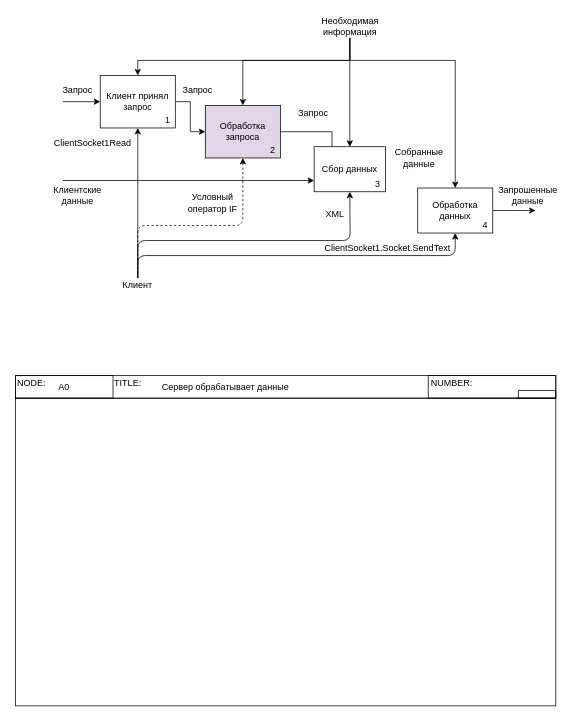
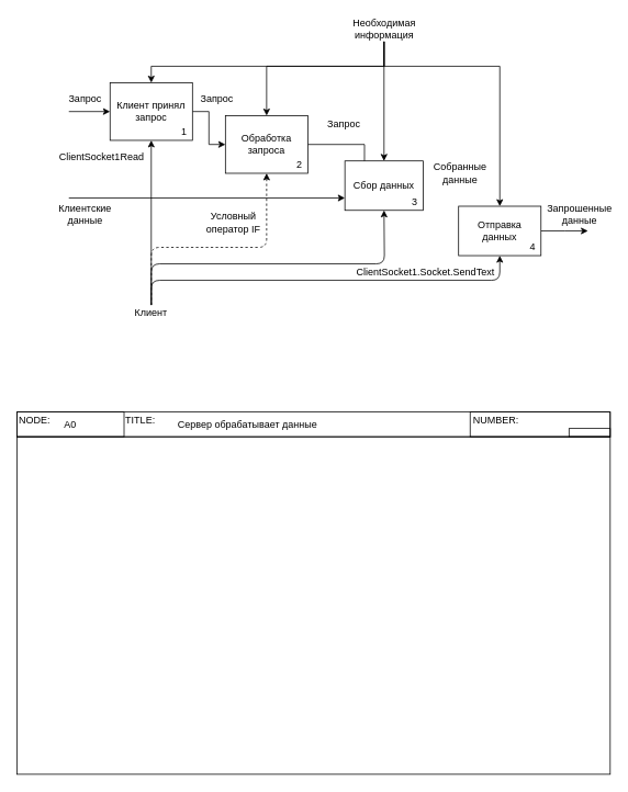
  <mxCell id="0" />
  <mxCell id="1" parent="0" />
  <mxCell id="2" style="edgeStyle=orthogonalEdgeStyle;rounded=0;orthogonalLoop=1;jettySize=auto;html=1;exitX=1;exitY=0.5;exitDx=0;exitDy=0;entryX=0;entryY=0.5;entryDx=0;entryDy=0;" parent="1" source="3" target="10" edge="1"><mxGeometry relative="1" as="geometry" /></mxCell>
  <mxCell id="3" value="Клиент принял запрос" style="rounded=0;whiteSpace=wrap;html=1;" parent="1" vertex="1"><mxGeometry x="133" y="100" width="100" height="70" as="geometry" /></mxCell>
  <mxCell id="4" value="1" style="text;html=1;strokeColor=none;fillColor=none;align=center;verticalAlign=middle;whiteSpace=wrap;rounded=0;" parent="1" vertex="1"><mxGeometry x="213" y="150" width="20" height="20" as="geometry" /></mxCell>
  <mxCell id="5" value="Сбор данных" style="rounded=0;whiteSpace=wrap;html=1;" parent="1" vertex="1"><mxGeometry x="418" y="195" width="95" height="60" as="geometry" /></mxCell>
  <mxCell id="6" value="3" style="text;html=1;strokeColor=none;fillColor=none;align=center;verticalAlign=middle;whiteSpace=wrap;rounded=0;" parent="1" vertex="1"><mxGeometry x="493" y="235" width="20" height="20" as="geometry" /></mxCell>
  <mxCell id="7" style="edgeStyle=orthogonalEdgeStyle;rounded=0;orthogonalLoop=1;jettySize=auto;html=1;exitX=1;exitY=0.5;exitDx=0;exitDy=0;" parent="1" source="8" edge="1"><mxGeometry relative="1" as="geometry"><mxPoint x="713" y="280" as="targetPoint" /></mxGeometry></mxCell>
- <mxCell id="8" value="Обработка данных" style="rounded=0;whiteSpace=wrap;html=1;" parent="1" vertex="1"><mxGeometry x="556" y="250" width="100" height="60" as="geometry" /></mxCell>
+ <mxCell id="8" value="Отправка данных" style="rounded=0;whiteSpace=wrap;html=1;" parent="1" vertex="1"><mxGeometry x="556" y="250" width="100" height="60" as="geometry" /></mxCell>
  <mxCell id="9" style="edgeStyle=orthogonalEdgeStyle;rounded=0;orthogonalLoop=1;jettySize=auto;html=1;exitX=1;exitY=0.5;exitDx=0;exitDy=0;entryX=0.25;entryY=0;entryDx=0;entryDy=0;endArrow=none;" parent="1" source="10" target="5" edge="1"><mxGeometry relative="1" as="geometry" /></mxCell>
- <mxCell id="10" value="Обработка запроса" style="rounded=0;whiteSpace=wrap;html=1;fillColor=#e1d5e7;" parent="1" vertex="1"><mxGeometry x="273" y="140" width="100" height="70" as="geometry" /></mxCell>
+ <mxCell id="10" value="Обработка запроса" style="rounded=0;whiteSpace=wrap;html=1;" parent="1" vertex="1"><mxGeometry x="273" y="140" width="100" height="70" as="geometry" /></mxCell>
  <mxCell id="11" value="4" style="text;html=1;strokeColor=none;fillColor=none;align=center;verticalAlign=middle;whiteSpace=wrap;rounded=0;" parent="1" vertex="1"><mxGeometry x="636" y="290" width="20" height="20" as="geometry" /></mxCell>
  <mxCell id="12" value="Собранные данные" style="text;html=1;strokeColor=none;fillColor=none;align=center;verticalAlign=middle;whiteSpace=wrap;rounded=0;" parent="1" vertex="1"><mxGeometry x="523" y="195" width="70" height="30" as="geometry" /></mxCell>
  <mxCell id="13" value="Клиентские данные" style="text;html=1;strokeColor=none;fillColor=none;align=center;verticalAlign=middle;whiteSpace=wrap;rounded=0;" parent="1" vertex="1"><mxGeometry x="68" y="245" width="70" height="30" as="geometry" /></mxCell>
  <mxCell id="14" value="" style="endArrow=classic;html=1;entryX=0;entryY=0.75;entryDx=0;entryDy=0;" parent="1" target="5" edge="1"><mxGeometry width="50" height="50" relative="1" as="geometry"><mxPoint x="83" y="240" as="sourcePoint" /><mxPoint x="103" y="150" as="targetPoint" /></mxGeometry></mxCell>
  <mxCell id="15" value="Запрошенные данные" style="text;html=1;strokeColor=none;fillColor=none;align=center;verticalAlign=middle;whiteSpace=wrap;rounded=0;" parent="1" vertex="1"><mxGeometry x="683" y="250" width="40" height="20" as="geometry" /></mxCell>
  <mxCell id="16" value="2" style="text;html=1;strokeColor=none;fillColor=none;align=center;verticalAlign=middle;whiteSpace=wrap;rounded=0;" parent="1" vertex="1"><mxGeometry x="353" y="190" width="20" height="20" as="geometry" /></mxCell>
  <mxCell id="17" value="Клиент" style="text;html=1;strokeColor=none;fillColor=none;align=center;verticalAlign=middle;whiteSpace=wrap;rounded=0;" parent="1" vertex="1"><mxGeometry x="163" y="370" width="40" height="20" as="geometry" /></mxCell>
  <mxCell id="18" value="" style="rounded=0;whiteSpace=wrap;html=1;fillColor=none;" parent="1" vertex="1"><mxGeometry x="20" y="530" width="720" height="410" as="geometry" /></mxCell>
  <mxCell id="19" value="" style="rounded=0;whiteSpace=wrap;html=1;fillColor=none;" parent="1" vertex="1"><mxGeometry x="20" y="500" width="720" height="30" as="geometry" /></mxCell>
  <mxCell id="20" value="" style="rounded=0;whiteSpace=wrap;html=1;fillColor=none;" parent="1" vertex="1"><mxGeometry x="570" y="500" width="170" height="30" as="geometry" /></mxCell>
  <mxCell id="21" value="" style="rounded=0;whiteSpace=wrap;html=1;fillColor=none;" parent="1" vertex="1"><mxGeometry x="20" y="500" width="130" height="30" as="geometry" /></mxCell>
  <mxCell id="22" value="NODE:" style="text;html=1;strokeColor=none;fillColor=none;align=center;verticalAlign=middle;whiteSpace=wrap;rounded=0;" parent="1" vertex="1"><mxGeometry x="20" y="500" width="43" height="20" as="geometry" /></mxCell>
  <mxCell id="23" value="A0" style="text;html=1;strokeColor=none;fillColor=none;align=center;verticalAlign=middle;whiteSpace=wrap;rounded=0;" parent="1" vertex="1"><mxGeometry x="65" y="505" width="40" height="20" as="geometry" /></mxCell>
  <mxCell id="24" value="TITLE:" style="text;html=1;strokeColor=none;fillColor=none;align=center;verticalAlign=middle;whiteSpace=wrap;rounded=0;" parent="1" vertex="1"><mxGeometry x="150" y="500" width="40" height="20" as="geometry" /></mxCell>
  <mxCell id="25" value="NUMBER:" style="text;html=1;strokeColor=none;fillColor=none;align=center;verticalAlign=middle;whiteSpace=wrap;rounded=0;" parent="1" vertex="1"><mxGeometry x="570" y="500" width="63" height="20" as="geometry" /></mxCell>
  <mxCell id="26" value="" style="rounded=0;whiteSpace=wrap;html=1;fillColor=none;" parent="1" vertex="1"><mxGeometry x="690" y="520" width="50" height="10" as="geometry" /></mxCell>
  <mxCell id="27" value="Сервер обрабатывает данные" style="text;html=1;strokeColor=none;fillColor=none;align=center;verticalAlign=middle;whiteSpace=wrap;rounded=0;shadow=0;" parent="1" vertex="1"><mxGeometry x="190" y="505" width="220" height="20" as="geometry" /></mxCell>
  <mxCell id="28" value="" style="endArrow=classic;html=1;entryX=0;entryY=0.5;entryDx=0;entryDy=0;" parent="1" target="3" edge="1"><mxGeometry width="50" height="50" relative="1" as="geometry"><mxPoint x="83" y="135" as="sourcePoint" /><mxPoint x="523" y="250" as="targetPoint" /></mxGeometry></mxCell>
  <mxCell id="29" value="Запрос" style="text;html=1;strokeColor=none;fillColor=none;align=center;verticalAlign=middle;whiteSpace=wrap;rounded=0;" parent="1" vertex="1"><mxGeometry x="83" y="110" width="40" height="20" as="geometry" /></mxCell>
  <mxCell id="30" value="Запрос" style="text;html=1;strokeColor=none;fillColor=none;align=center;verticalAlign=middle;whiteSpace=wrap;rounded=0;" parent="1" vertex="1"><mxGeometry x="387" y="130" width="60" height="40" as="geometry" /></mxCell>
  <mxCell id="31" value="Необходимая информация" style="text;html=1;strokeColor=none;fillColor=none;align=center;verticalAlign=middle;whiteSpace=wrap;rounded=0;" parent="1" vertex="1"><mxGeometry x="425.5" y="20" width="80" height="30" as="geometry" /></mxCell>
  <mxCell id="32" style="edgeStyle=orthogonalEdgeStyle;rounded=0;orthogonalLoop=1;jettySize=auto;html=1;exitX=0.5;exitY=1;exitDx=0;exitDy=0;entryX=0.5;entryY=0;entryDx=0;entryDy=0;" parent="1" target="10" edge="1"><mxGeometry relative="1" as="geometry"><mxPoint x="465.5" y="50" as="sourcePoint" /><Array as="points"><mxPoint x="465" y="80" /><mxPoint x="323" y="80" /></Array></mxGeometry></mxCell>
  <mxCell id="33" style="edgeStyle=orthogonalEdgeStyle;rounded=0;orthogonalLoop=1;jettySize=auto;html=1;exitX=0.5;exitY=1;exitDx=0;exitDy=0;entryX=0.5;entryY=0;entryDx=0;entryDy=0;" parent="1" target="3" edge="1"><mxGeometry relative="1" as="geometry"><mxPoint x="465.5" y="50" as="sourcePoint" /><Array as="points"><mxPoint x="465" y="80" /><mxPoint x="183" y="80" /></Array></mxGeometry></mxCell>
  <mxCell id="34" style="edgeStyle=orthogonalEdgeStyle;rounded=0;orthogonalLoop=1;jettySize=auto;html=1;exitX=0.5;exitY=1;exitDx=0;exitDy=0;" parent="1" target="8" edge="1"><mxGeometry relative="1" as="geometry"><mxPoint x="465.5" y="50" as="sourcePoint" /><Array as="points"><mxPoint x="465" y="80" /><mxPoint x="606" y="80" /></Array></mxGeometry></mxCell>
  <mxCell id="35" style="edgeStyle=orthogonalEdgeStyle;rounded=0;orthogonalLoop=1;jettySize=auto;html=1;exitX=0.5;exitY=1;exitDx=0;exitDy=0;entryX=0.5;entryY=0;entryDx=0;entryDy=0;" parent="1" target="5" edge="1"><mxGeometry relative="1" as="geometry"><mxPoint x="465.5" y="50" as="sourcePoint" /><Array as="points"><mxPoint x="465" y="60" /><mxPoint x="465" y="60" /></Array></mxGeometry></mxCell>
  <mxCell id="36" value="Запрос" style="text;html=1;strokeColor=none;fillColor=none;align=center;verticalAlign=middle;whiteSpace=wrap;rounded=0;" parent="1" vertex="1"><mxGeometry x="243" y="110" width="40" height="20" as="geometry" /></mxCell>
  <mxCell id="37" value="&lt;span style=&quot;text-align: left&quot;&gt;ClientSocket1Read&lt;/span&gt;" style="text;html=1;strokeColor=none;fillColor=none;align=center;verticalAlign=middle;whiteSpace=wrap;rounded=0;" parent="1" vertex="1"><mxGeometry x="68" y="180" width="110" height="20" as="geometry" /></mxCell>
  <mxCell id="38" value="" style="endArrow=classic;html=1;entryX=0.5;entryY=1;entryDx=0;entryDy=0;" parent="1" target="8" edge="1"><mxGeometry width="50" height="50" relative="1" as="geometry"><mxPoint x="183" y="370" as="sourcePoint" /><mxPoint x="363" y="200" as="targetPoint" /><Array as="points"><mxPoint x="183" y="340" /><mxPoint x="606" y="340" /></Array></mxGeometry></mxCell>
  <mxCell id="39" value="ClientSocket1.Socket.SendText" style="text;html=1;strokeColor=none;fillColor=none;align=center;verticalAlign=middle;whiteSpace=wrap;rounded=0;" parent="1" vertex="1"><mxGeometry x="425.5" y="320" width="180" height="20" as="geometry" /></mxCell>
- <mxCell id="40" value="XML" style="text;html=1;strokeColor=none;fillColor=none;align=center;verticalAlign=middle;whiteSpace=wrap;rounded=0;" parent="1" vertex="1"><mxGeometry x="425.5" y="275" width="40" height="20" as="geometry" /></mxCell>
  <mxCell id="41" value="" style="endArrow=classic;html=1;entryX=0.5;entryY=1;entryDx=0;entryDy=0;" parent="1" target="5" edge="1"><mxGeometry width="50" height="50" relative="1" as="geometry"><mxPoint x="183" y="370" as="sourcePoint" /><mxPoint x="353" y="200" as="targetPoint" /><Array as="points"><mxPoint x="183" y="320" /><mxPoint x="466" y="320" /></Array></mxGeometry></mxCell>
  <mxCell id="42" value="" style="endArrow=classic;html=1;entryX=0.5;entryY=1;entryDx=0;entryDy=0;" parent="1" target="3" edge="1"><mxGeometry width="50" height="50" relative="1" as="geometry"><mxPoint x="183" y="370" as="sourcePoint" /><mxPoint x="353" y="200" as="targetPoint" /></mxGeometry></mxCell>
  <mxCell id="43" value="" style="endArrow=classic;html=1;exitX=0.5;exitY=0;exitDx=0;exitDy=0;entryX=0.5;entryY=1;entryDx=0;entryDy=0;dashed=1;" parent="1" source="17" target="10" edge="1"><mxGeometry width="50" height="50" relative="1" as="geometry"><mxPoint x="303" y="250" as="sourcePoint" /><mxPoint x="353" y="200" as="targetPoint" /><Array as="points"><mxPoint x="183" y="300" /><mxPoint x="323" y="300" /></Array></mxGeometry></mxCell>
  <mxCell id="44" value="Условный оператор IF" style="text;html=1;strokeColor=none;fillColor=none;align=center;verticalAlign=middle;whiteSpace=wrap;rounded=0;" parent="1" vertex="1"><mxGeometry x="233" y="255" width="100" height="30" as="geometry" /></mxCell>
